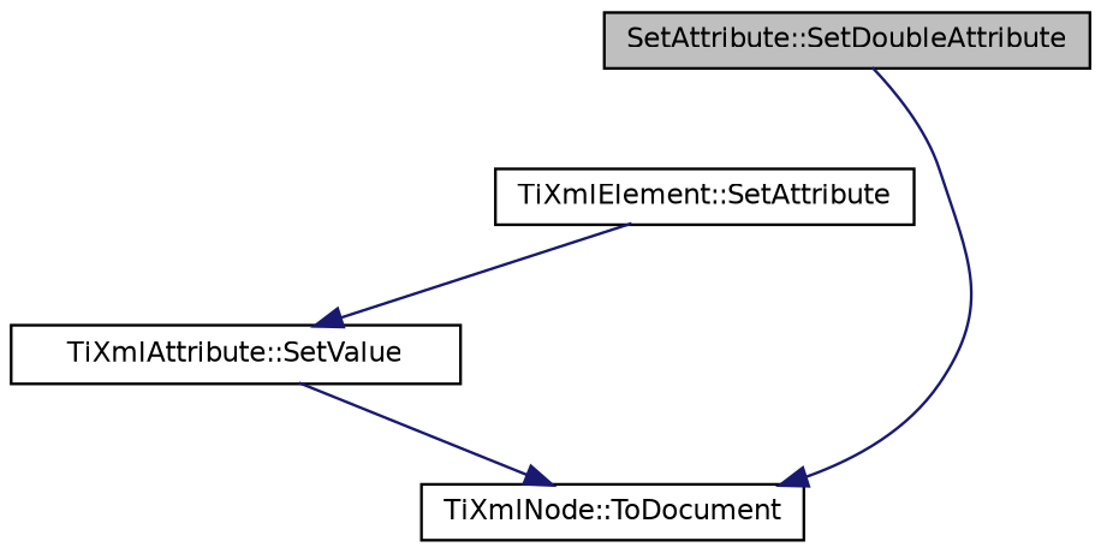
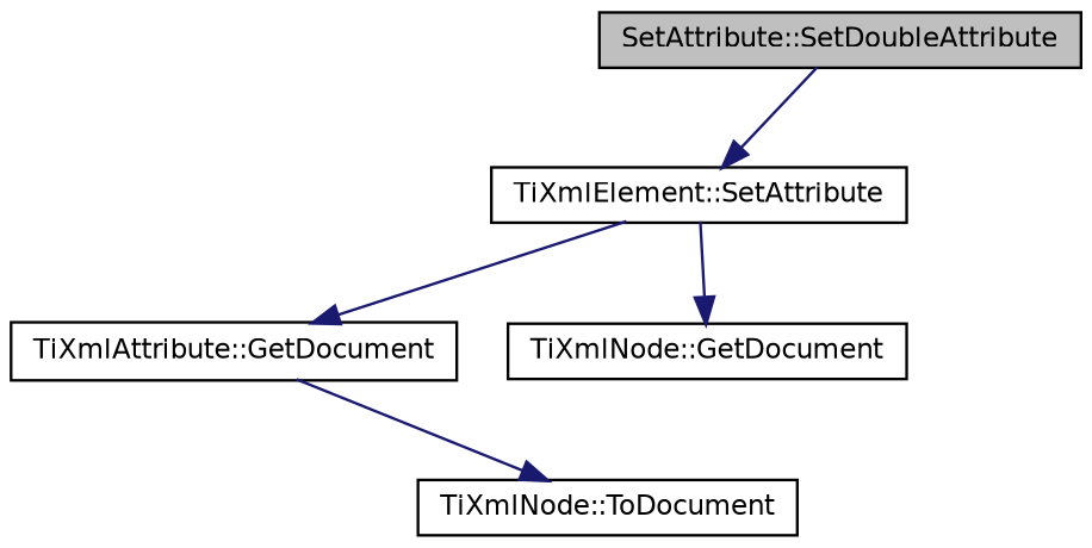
  digraph {
    rankdir=TB
    node [color=black fillcolor=white fontname=Helvetica fontsize=10 shape=record style=filled]
    edge [color=midnightblue fontname=Helvetica fontsize=10 labelfontname=Helvetica labelfontsize=10 style=solid]
    n1 [fillcolor=grey75 fontcolor=black height=0.2 label="SetAttribute::SetDoubleAttribute" width=0.4]
    n2 [height=0.2 label="TiXmlElement::SetAttribute" width=0.4]
-   n3 [height=0.2 label="TiXmlAttribute::SetValue" width=0.4]
+   n3 [height=0.2 label="TiXmlAttribute::GetDocument" width=0.4]
+   n4 [height=0.2 label="TiXmlNode::GetDocument" width=0.4]
    n5 [height=0.2 label="TiXmlNode::ToDocument" width=0.4]
-   n1 -> n5
+   n1 -> n2
    n2 -> n3
+   n2 -> n4
    n3 -> n5
  }
